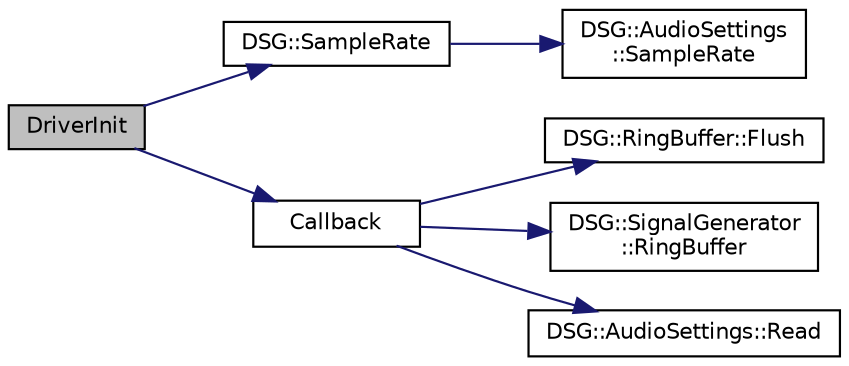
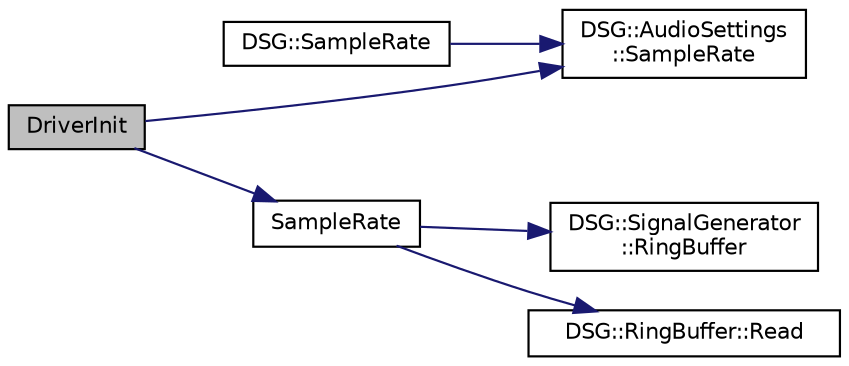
  digraph {
    rankdir=LR
    node [color=black fillcolor=white fontname=Helvetica fontsize=10 shape=record style=filled]
    edge [color=midnightblue fontname=Helvetica fontsize=10 labelfontname=Helvetica labelfontsize=10 style=solid]
    n1 [fillcolor=grey75 fontcolor=black height=0.2 label=DriverInit width=0.4]
    n2 [height=0.2 label="DSG::SampleRate" width=0.4]
-   n3 [height=0.2 label=Callback width=0.4]
+   n3 [height=0.2 label=SampleRate width=0.4]
    n4 [height=0.2 label="DSG::AudioSettings\l::SampleRate" width=0.4]
-   n5 [height=0.2 label="DSG::RingBuffer::Flush" width=0.4]
    n6 [height=0.2 label="DSG::SignalGenerator\l::RingBuffer" width=0.4]
-   n7 [height=0.2 label="DSG::AudioSettings::Read" width=0.4]
-   n1 -> n2
+   n7 [height=0.2 label="DSG::RingBuffer::Read" width=0.4]
+   n1 -> n4
    n1 -> n3
    n2 -> n4
-   n3 -> n5
    n3 -> n6
    n3 -> n7
  }
